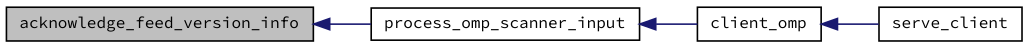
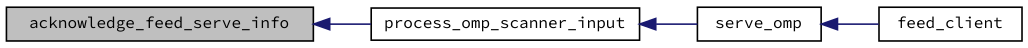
  digraph {
    fontname="Source Code Pro"
    rankdir=LR
    node [color=black fontname="Source Code Pro" fontsize=10 shape=record]
    edge [color=midnightblue dir=back fontname="Source Code Pro" fontsize=10 labelfontname=FreeSans labelfontsize=10 style=solid]
-   n1 [fillcolor=grey75 fontcolor=black height=0.2 label=acknowledge_feed_version_info style=filled width=0.4]
+   n1 [fillcolor=grey75 fontcolor=black height=0.2 label=acknowledge_feed_serve_info style=filled width=0.4]
    n2 [height=0.2 label=process_omp_scanner_input width=0.4]
-   n3 [height=0.2 label=client_omp width=0.4]
-   n4 [height=0.2 label=serve_client width=0.4]
+   n3 [height=0.2 label=serve_omp width=0.4]
+   n4 [height=0.2 label=feed_client width=0.4]
    n1 -> n2
    n2 -> n3
    n3 -> n4
  }
